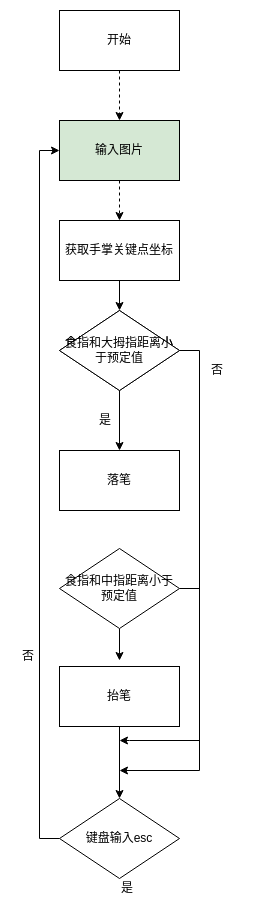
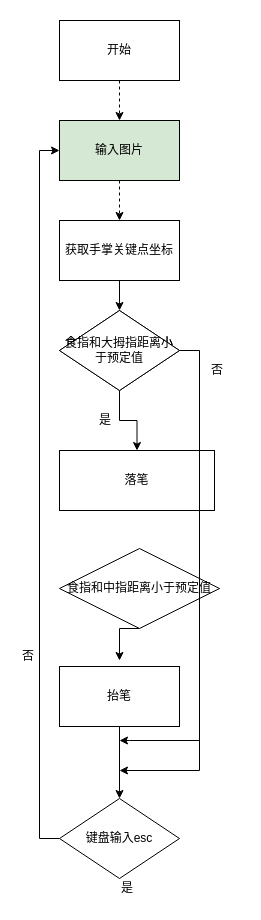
  <mxCell id="0" />
  <mxCell id="1" parent="0" />
  <mxCell id="2" style="edgeStyle=orthogonalEdgeStyle;rounded=0;orthogonalLoop=1;jettySize=auto;html=1;exitX=0.5;exitY=1;exitDx=0;exitDy=0;dashed=1;" parent="1" source="3" target="5" edge="1"><mxGeometry relative="1" as="geometry" /></mxCell>
- <mxCell id="3" value="开始" style="rounded=0;whiteSpace=wrap;html=1;" parent="1" vertex="1"><mxGeometry x="59" y="10" width="120" height="60" as="geometry" /></mxCell>
+ <mxCell id="3" value="开始" style="rounded=0;whiteSpace=wrap;html=1;" parent="1" vertex="1"><mxGeometry x="59" y="20" width="120" height="60" as="geometry" /></mxCell>
  <mxCell id="4" style="edgeStyle=orthogonalEdgeStyle;rounded=0;orthogonalLoop=1;jettySize=auto;html=1;exitX=0.5;exitY=1;exitDx=0;exitDy=0;entryX=0.5;entryY=0;entryDx=0;entryDy=0;dashed=1;" parent="1" source="5" target="7" edge="1"><mxGeometry relative="1" as="geometry" /></mxCell>
  <mxCell id="5" value="输入图片" style="rounded=0;whiteSpace=wrap;html=1;fillColor=#d5e8d4;" parent="1" vertex="1"><mxGeometry x="59" y="120" width="120" height="60" as="geometry" /></mxCell>
  <mxCell id="6" style="edgeStyle=orthogonalEdgeStyle;rounded=0;orthogonalLoop=1;jettySize=auto;html=1;exitX=0.5;exitY=1;exitDx=0;exitDy=0;entryX=0.5;entryY=0;entryDx=0;entryDy=0;" parent="1" source="7" target="9" edge="1"><mxGeometry relative="1" as="geometry" /></mxCell>
  <mxCell id="7" value="获取手掌关键点坐标" style="rounded=0;whiteSpace=wrap;html=1;" parent="1" vertex="1"><mxGeometry x="59" y="220" width="120" height="60" as="geometry" /></mxCell>
  <mxCell id="8" style="edgeStyle=orthogonalEdgeStyle;rounded=0;orthogonalLoop=1;jettySize=auto;html=1;exitX=0.5;exitY=1;exitDx=0;exitDy=0;entryX=0.5;entryY=0;entryDx=0;entryDy=0;" parent="1" source="9" target="10" edge="1"><mxGeometry relative="1" as="geometry"><mxPoint x="119" y="440" as="targetPoint" /></mxGeometry></mxCell>
  <mxCell id="9" value="食指和大拇指距离小于预定值" style="rhombus;whiteSpace=wrap;html=1;" parent="1" vertex="1"><mxGeometry x="59" y="310" width="120" height="80" as="geometry" /></mxCell>
- <mxCell id="10" value="落笔" style="rounded=0;whiteSpace=wrap;html=1;" parent="1" vertex="1"><mxGeometry x="59" y="450" width="120" height="60" as="geometry" /></mxCell>
+ <mxCell id="10" value="落笔" style="rounded=0;whiteSpace=wrap;html=1;" parent="1" vertex="1"><mxGeometry x="59" y="450" width="155" height="60" as="geometry" /></mxCell>
  <mxCell id="11" style="edgeStyle=orthogonalEdgeStyle;rounded=0;orthogonalLoop=1;jettySize=auto;html=1;exitX=0;exitY=0.5;exitDx=0;exitDy=0;entryX=0;entryY=0.5;entryDx=0;entryDy=0;" parent="1" source="12" target="5" edge="1"><mxGeometry relative="1" as="geometry" /></mxCell>
  <mxCell id="12" value="键盘输入esc" style="rhombus;whiteSpace=wrap;html=1;" parent="1" vertex="1"><mxGeometry x="59" y="798" width="120" height="80" as="geometry" /></mxCell>
  <mxCell id="13" value="是" style="text;html=1;resizable=0;points=[];autosize=1;align=left;verticalAlign=top;spacingTop=-4;" parent="1" vertex="1"><mxGeometry x="97" y="410" width="30" height="20" as="geometry" /></mxCell>
  <mxCell id="14" value="否" style="text;html=1;resizable=0;points=[];autosize=1;align=left;verticalAlign=top;spacingTop=-4;" parent="1" vertex="1"><mxGeometry x="209" y="360" width="30" height="20" as="geometry" /></mxCell>
  <mxCell id="15" value="否" style="text;html=1;resizable=0;points=[];autosize=1;align=left;verticalAlign=top;spacingTop=-4;" parent="1" vertex="1"><mxGeometry x="20" y="646" width="30" height="20" as="geometry" /></mxCell>
  <mxCell id="16" value="是" style="text;html=1;resizable=0;points=[];autosize=1;align=left;verticalAlign=top;spacingTop=-4;" parent="1" vertex="1"><mxGeometry x="119" y="878" width="30" height="20" as="geometry" /></mxCell>
  <mxCell id="17" style="edgeStyle=orthogonalEdgeStyle;rounded=0;orthogonalLoop=1;jettySize=auto;html=1;exitX=0.5;exitY=1;exitDx=0;exitDy=0;" edge="1" parent="1" source="19"><mxGeometry relative="1" as="geometry"><mxPoint x="119" y="660" as="targetPoint" /></mxGeometry></mxCell>
  <mxCell id="18" style="edgeStyle=orthogonalEdgeStyle;rounded=0;orthogonalLoop=1;jettySize=auto;html=1;exitX=1;exitY=0.5;exitDx=0;exitDy=0;" edge="1" parent="1" source="19"><mxGeometry relative="1" as="geometry"><mxPoint x="119" y="740" as="targetPoint" /><Array as="points"><mxPoint x="199" y="588" /><mxPoint x="199" y="740" /><mxPoint x="129" y="740" /></Array></mxGeometry></mxCell>
- <mxCell id="19" value="食指和中指距离小于预定值" style="rhombus;whiteSpace=wrap;html=1;" vertex="1" parent="1"><mxGeometry x="59" y="548" width="120" height="80" as="geometry" /></mxCell>
+ <mxCell id="19" value="食指和中指距离小于预定值" style="rhombus;whiteSpace=wrap;html=1;" vertex="1" parent="1"><mxGeometry x="59" y="548" width="160" height="80" as="geometry" /></mxCell>
  <mxCell id="20" style="edgeStyle=orthogonalEdgeStyle;rounded=0;orthogonalLoop=1;jettySize=auto;html=1;exitX=1;exitY=0.5;exitDx=0;exitDy=0;" edge="1" parent="1" source="21"><mxGeometry relative="1" as="geometry"><mxPoint x="119" y="770" as="targetPoint" /><Array as="points"><mxPoint x="199" y="350" /><mxPoint x="199" y="770" /></Array></mxGeometry></mxCell>
  <mxCell id="21" value="食指和大拇指距离小于预定值" style="rhombus;whiteSpace=wrap;html=1;" vertex="1" parent="1"><mxGeometry x="59" y="310" width="120" height="80" as="geometry" /></mxCell>
  <mxCell id="22" style="edgeStyle=orthogonalEdgeStyle;rounded=0;orthogonalLoop=1;jettySize=auto;html=1;exitX=0.5;exitY=1;exitDx=0;exitDy=0;entryX=0.5;entryY=0;entryDx=0;entryDy=0;" edge="1" parent="1" source="23" target="12"><mxGeometry relative="1" as="geometry" /></mxCell>
  <mxCell id="23" value="抬笔" style="rounded=0;whiteSpace=wrap;html=1;" vertex="1" parent="1"><mxGeometry x="59" y="666" width="120" height="60" as="geometry" /></mxCell>
